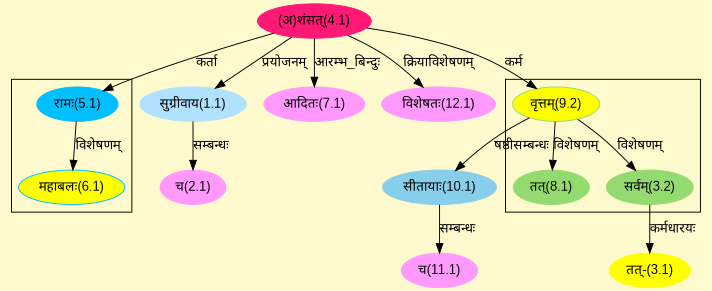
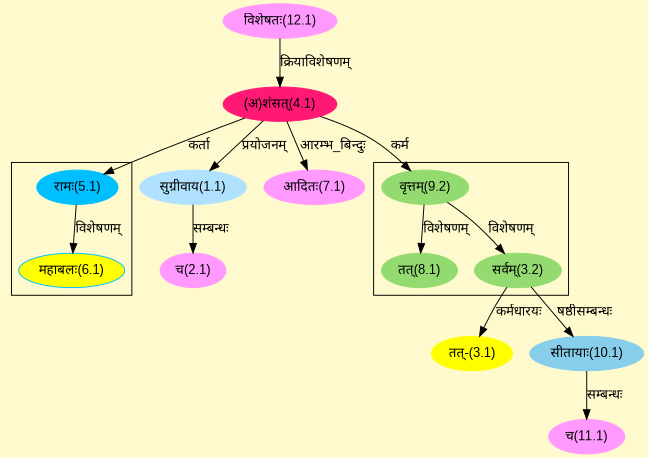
  digraph {
    bgcolor=lemonchiffon1
    compound=true
    fontname="Liberation Sans"
    rankdir=BT
    node [color="#FF99FF" fontname="Liberation Sans" style=filled]
    edge [dir=back fontname="Liberation Sans"]
    n1 [color="#93DB70" label="सर्वम्(3.2)"]
-   n2 [color="#93DB70" label="वृत्तम्(9.2)" fillcolor="#FFFF00"]
+   n2 [color="#93DB70" label="वृत्तम्(9.2)"]
    n3 [color="#93DB70" label="तत्(8.1)"]
    n4 [color="#00BFFF" fillcolor="#FFFF00" label="महाबलः(6.1)"]
    n5 [color="#00BFFF" label="रामः(5.1)"]
    n6 [color="#FF1975" label="(अ)शंसत्(4.1)"]
    n7 [color="#B0E2FF" label="सुग्रीवाय(1.1)"]
    n8 [label="च(2.1)"]
    n9 [color="#FFFF00" label="तत्-(3.1)"]
    n10 [label="आदितः(7.1)"]
    n11 [color="#87CEEB" label="सीतायाः(10.1)"]
    n12 [label="च(11.1)"]
    n13 [label="विशेषतः(12.1)"]
    subgraph cluster_1 {
      n1
      n2
      n3
    }
    subgraph cluster_2 {
      n4
      n5
    }
    n1 -> n2 [label="विशेषणम्"]
    n2 -> n6 [label="कर्म"]
    n3 -> n2 [label="विशेषणम्"]
    n4 -> n5 [label="विशेषणम्"]
    n5 -> n6 [label="कर्ता"]
    n7 -> n6 [label="प्रयोजनम्"]
    n8 -> n7 [label="सम्बन्धः"]
    n9 -> n1 [label="कर्मधारयः"]
    n10 -> n6 [label="आरम्भ_बिन्दुः"]
-   n11 -> n2 [label="षष्ठीसम्बन्धः"]
+   n11 -> n1 [label="षष्ठीसम्बन्धः"]
    n12 -> n11 [label="सम्बन्धः"]
-   n13 -> n6 [label="क्रियाविशेषणम्"]
+   n6 -> n13 [label="क्रियाविशेषणम्"]
  }
